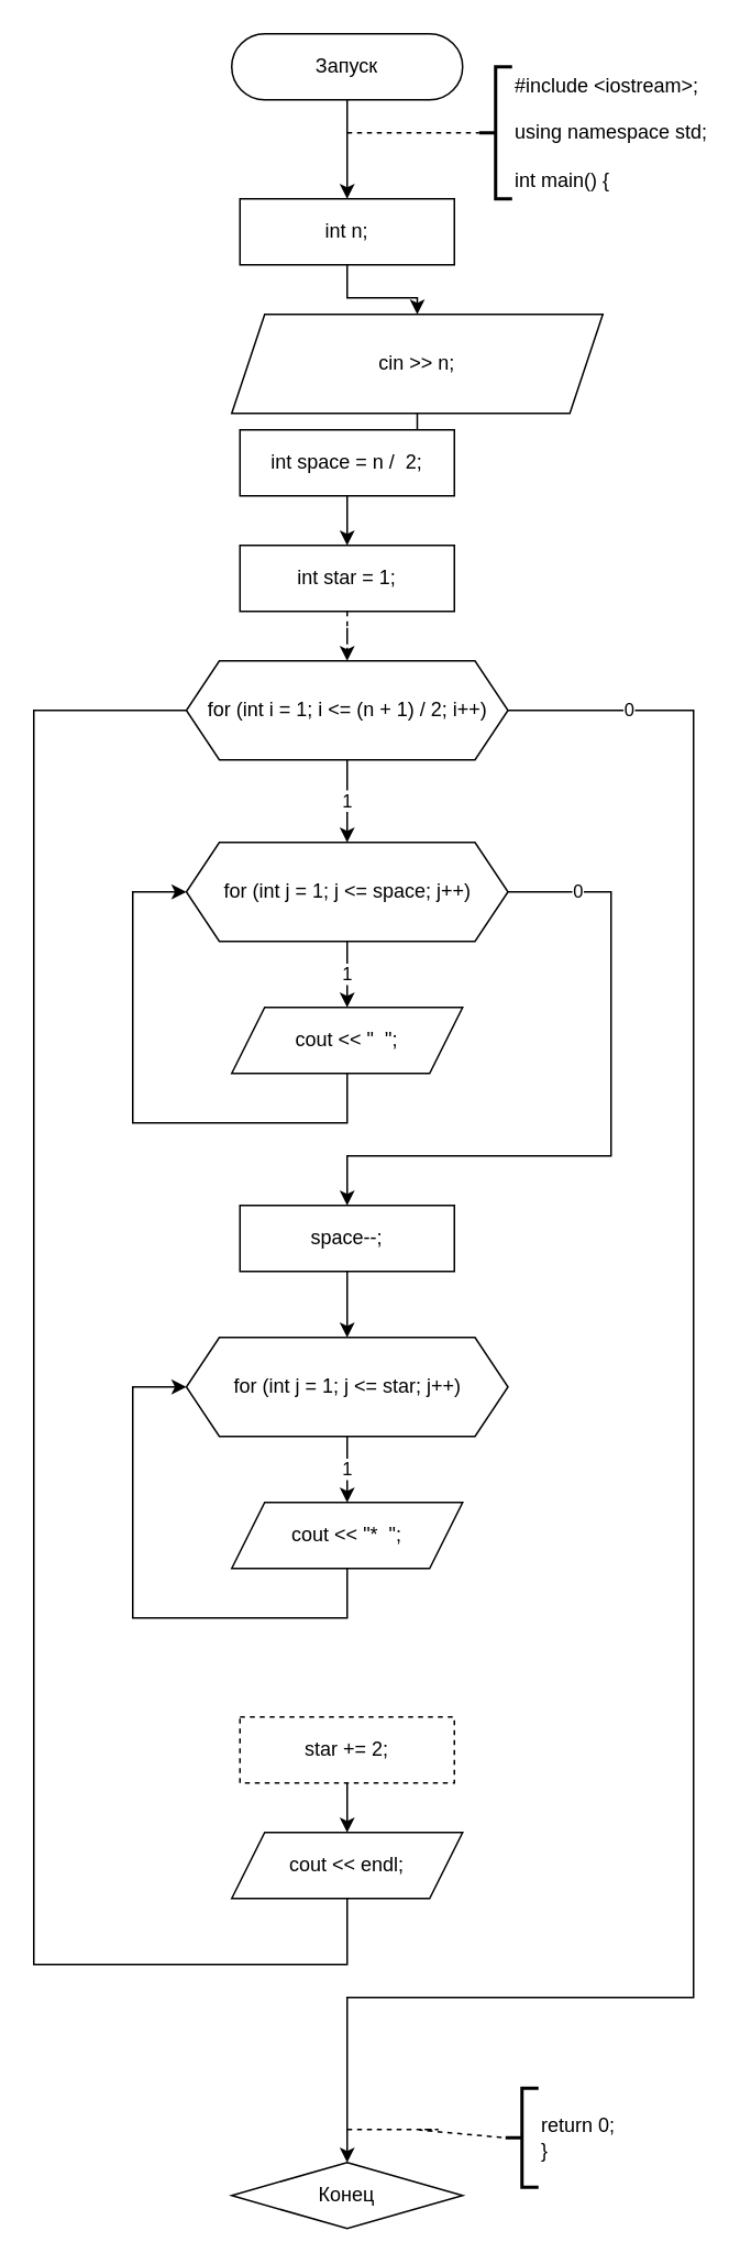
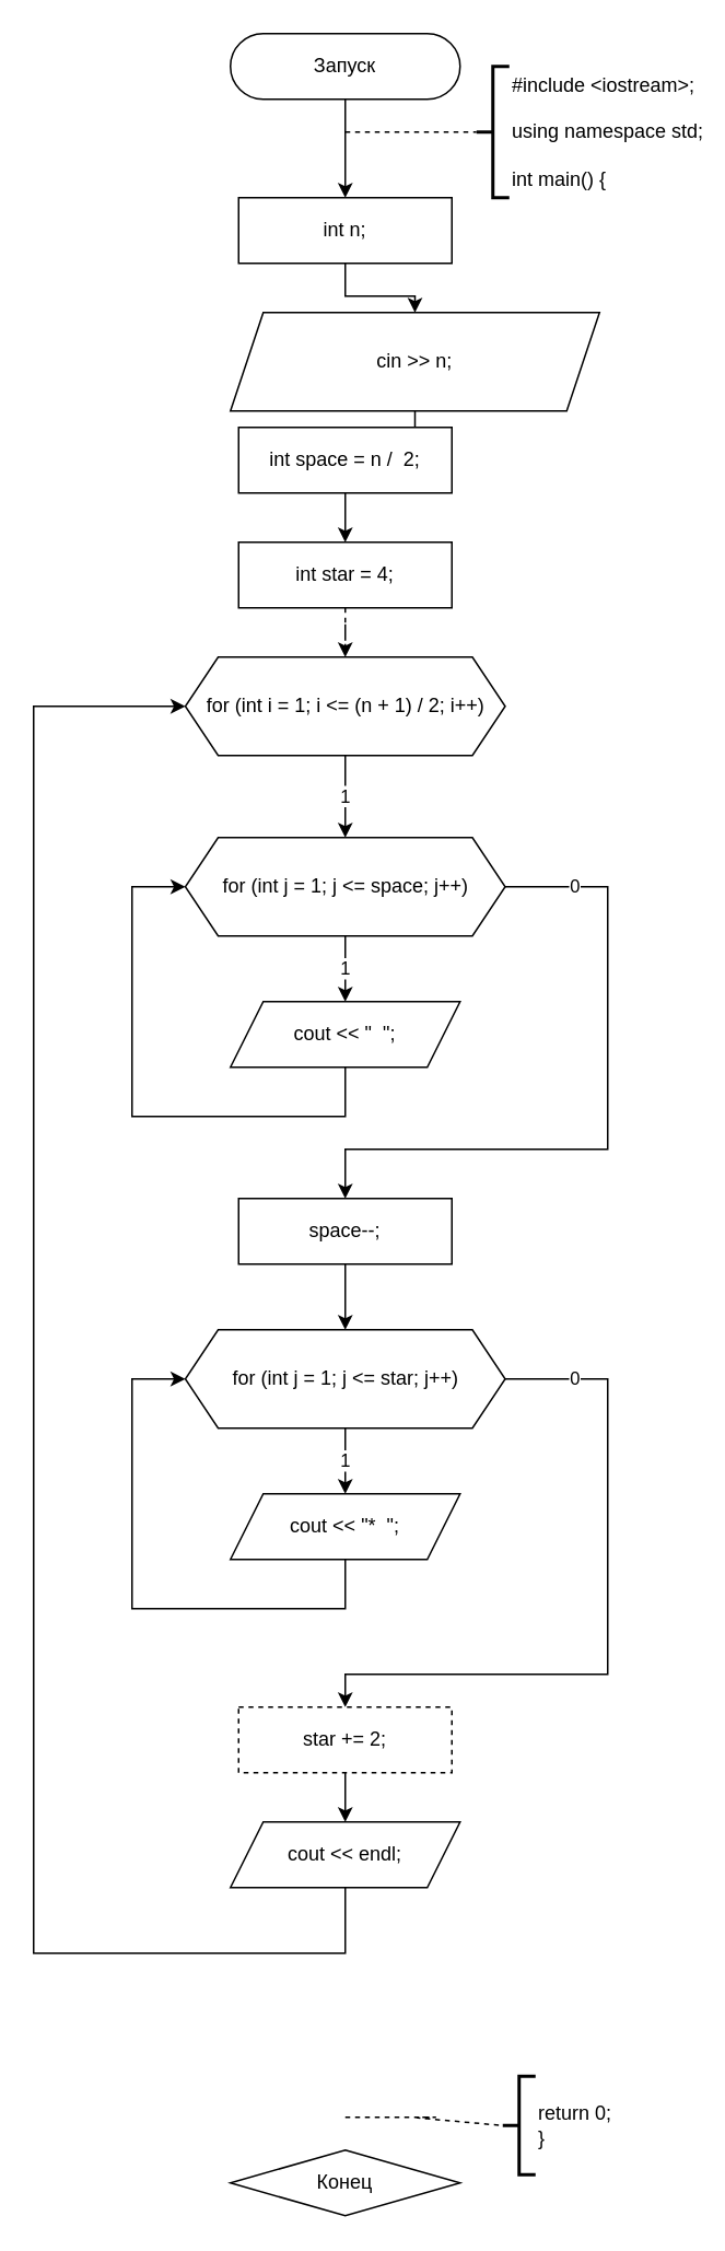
  <mxCell id="0" />
  <mxCell id="1" parent="0" />
  <mxCell id="2" style="edgeStyle=orthogonalEdgeStyle;rounded=0;orthogonalLoop=1;jettySize=auto;html=1;" edge="1" parent="1" source="3"><mxGeometry relative="1" as="geometry"><mxPoint x="210" y="120" as="targetPoint" /></mxGeometry></mxCell>
  <mxCell id="3" value="Запуск" style="rounded=1;whiteSpace=wrap;html=1;arcSize=50;" vertex="1" parent="1"><mxGeometry x="140" y="20" width="140" height="40" as="geometry" /></mxCell>
  <mxCell id="4" value="#include &amp;lt;iostream&amp;gt;;&lt;br&gt;&lt;br&gt;using namespace std;&lt;br&gt;&lt;br&gt;int main() {" style="strokeWidth=2;html=1;shape=mxgraph.flowchart.annotation_2;align=left;labelPosition=right;pointerEvents=1;" vertex="1" parent="1"><mxGeometry x="290" y="40" width="20" height="80" as="geometry" /></mxCell>
  <mxCell id="5" value="" style="endArrow=none;dashed=1;html=1;entryX=0;entryY=0.5;entryDx=0;entryDy=0;entryPerimeter=0;" edge="1" parent="1" target="4"><mxGeometry width="50" height="50" relative="1" as="geometry"><mxPoint x="210" y="80" as="sourcePoint" /><mxPoint x="300" y="70" as="targetPoint" /></mxGeometry></mxCell>
  <mxCell id="6" value="Конец" style="rhombus;whiteSpace=wrap;html=1;arcSize=50;" vertex="1" parent="1"><mxGeometry x="140" y="1310" width="140" height="40" as="geometry" /></mxCell>
  <mxCell id="7" value="return 0;&lt;br&gt;}" style="strokeWidth=2;html=1;shape=mxgraph.flowchart.annotation_2;align=left;labelPosition=right;pointerEvents=1;" vertex="1" parent="1"><mxGeometry x="306" y="1265" width="20" height="60" as="geometry" /></mxCell>
  <mxCell id="8" value="" style="endArrow=none;dashed=1;html=1;entryX=0;entryY=0.5;entryDx=0;entryDy=0;entryPerimeter=0;" edge="1" parent="1" target="7"><mxGeometry width="50" height="50" relative="1" as="geometry"><mxPoint x="210" y="1290" as="sourcePoint" /><mxPoint x="326" y="250" as="targetPoint" /><Array as="points"><mxPoint x="270" y="1290" /><mxPoint x="250" y="1290" /></Array></mxGeometry></mxCell>
  <mxCell id="9" style="edgeStyle=orthogonalEdgeStyle;rounded=0;orthogonalLoop=1;jettySize=auto;html=1;entryX=0.5;entryY=0;entryDx=0;entryDy=0;" edge="1" parent="1" source="10" target="15"><mxGeometry relative="1" as="geometry"><mxPoint x="210" y="190" as="targetPoint" /></mxGeometry></mxCell>
  <mxCell id="10" value="int n;" style="rounded=0;whiteSpace=wrap;html=1;" vertex="1" parent="1"><mxGeometry x="145" y="120" width="130" height="40" as="geometry" /></mxCell>
  <mxCell id="11" value="1" style="edgeStyle=orthogonalEdgeStyle;rounded=0;orthogonalLoop=1;jettySize=auto;html=1;entryX=0.5;entryY=0;entryDx=0;entryDy=0;" edge="1" parent="1" source="13" target="22"><mxGeometry relative="1" as="geometry" /></mxCell>
- <mxCell id="12" value="0" style="edgeStyle=orthogonalEdgeStyle;rounded=0;orthogonalLoop=1;jettySize=auto;html=1;entryX=0.5;entryY=0;entryDx=0;entryDy=0;" edge="1" parent="1" source="13" target="6"><mxGeometry x="-0.879" relative="1" as="geometry"><mxPoint x="420" y="1210" as="targetPoint" /><Array as="points"><mxPoint x="420" y="430" /><mxPoint x="420" y="1210" /><mxPoint x="210" y="1210" /></Array><mxPoint as="offset" /></mxGeometry></mxCell>
  <mxCell id="13" value="for (int i = 1; i &amp;lt;= (n + 1) / 2; i++)" style="shape=hexagon;perimeter=hexagonPerimeter2;whiteSpace=wrap;html=1;fixedSize=1;" vertex="1" parent="1"><mxGeometry x="112.5" y="400" width="195" height="60" as="geometry" /></mxCell>
  <mxCell id="14" style="edgeStyle=orthogonalEdgeStyle;rounded=0;orthogonalLoop=1;jettySize=auto;html=1;entryX=0.5;entryY=0;entryDx=0;entryDy=0;" edge="1" parent="1" source="15" target="17"><mxGeometry relative="1" as="geometry" /></mxCell>
  <mxCell id="15" value="cin &amp;gt;&amp;gt; n;" style="shape=parallelogram;perimeter=parallelogramPerimeter;whiteSpace=wrap;html=1;fixedSize=1;" vertex="1" parent="1"><mxGeometry x="140" y="190" width="225" height="60" as="geometry" /></mxCell>
  <mxCell id="16" style="edgeStyle=orthogonalEdgeStyle;rounded=0;orthogonalLoop=1;jettySize=auto;html=1;entryX=0.5;entryY=0;entryDx=0;entryDy=0;" edge="1" parent="1" source="17" target="19"><mxGeometry relative="1" as="geometry" /></mxCell>
  <mxCell id="17" value="int space = n /&amp;nbsp; 2;" style="rounded=0;whiteSpace=wrap;html=1;" vertex="1" parent="1"><mxGeometry x="145" y="260" width="130" height="40" as="geometry" /></mxCell>
  <mxCell id="18" style="edgeStyle=orthogonalEdgeStyle;rounded=0;orthogonalLoop=1;jettySize=auto;html=1;entryX=0.5;entryY=0;entryDx=0;entryDy=0;dashed=1;" edge="1" parent="1" source="19" target="13"><mxGeometry relative="1" as="geometry" /></mxCell>
- <mxCell id="19" value="int star = 1;" style="rounded=0;whiteSpace=wrap;html=1;" vertex="1" parent="1"><mxGeometry x="145" y="330" width="130" height="40" as="geometry" /></mxCell>
+ <mxCell id="19" value="int star = 4;" style="rounded=0;whiteSpace=wrap;html=1;" vertex="1" parent="1"><mxGeometry x="145" y="330" width="130" height="40" as="geometry" /></mxCell>
  <mxCell id="20" value="1" style="edgeStyle=orthogonalEdgeStyle;rounded=0;orthogonalLoop=1;jettySize=auto;html=1;entryX=0.5;entryY=0;entryDx=0;entryDy=0;" edge="1" parent="1" source="22" target="24"><mxGeometry relative="1" as="geometry" /></mxCell>
  <mxCell id="21" value="0" style="edgeStyle=orthogonalEdgeStyle;rounded=0;orthogonalLoop=1;jettySize=auto;html=1;entryX=0.5;entryY=0;entryDx=0;entryDy=0;" edge="1" parent="1" source="22" target="26"><mxGeometry x="-0.794" relative="1" as="geometry"><mxPoint x="200" y="720" as="targetPoint" /><Array as="points"><mxPoint x="370" y="540" /><mxPoint x="370" y="700" /><mxPoint x="210" y="700" /></Array><mxPoint as="offset" /></mxGeometry></mxCell>
  <mxCell id="22" value="for (int j = 1; j &amp;lt;= space; j++)" style="shape=hexagon;perimeter=hexagonPerimeter2;whiteSpace=wrap;html=1;fixedSize=1;" vertex="1" parent="1"><mxGeometry x="112.5" y="510" width="195" height="60" as="geometry" /></mxCell>
  <mxCell id="23" style="edgeStyle=orthogonalEdgeStyle;rounded=0;orthogonalLoop=1;jettySize=auto;html=1;entryX=0;entryY=0.5;entryDx=0;entryDy=0;" edge="1" parent="1" source="24" target="22"><mxGeometry relative="1" as="geometry"><mxPoint x="80" y="680" as="targetPoint" /><Array as="points"><mxPoint x="210" y="680" /><mxPoint x="80" y="680" /><mxPoint x="80" y="540" /></Array></mxGeometry></mxCell>
  <mxCell id="24" value="cout &amp;lt;&amp;lt; &quot;&amp;nbsp; &quot;;" style="shape=parallelogram;perimeter=parallelogramPerimeter;whiteSpace=wrap;html=1;fixedSize=1;" vertex="1" parent="1"><mxGeometry x="140" y="610" width="140" height="40" as="geometry" /></mxCell>
  <mxCell id="25" style="edgeStyle=orthogonalEdgeStyle;rounded=0;orthogonalLoop=1;jettySize=auto;html=1;entryX=0.5;entryY=0;entryDx=0;entryDy=0;" edge="1" parent="1" source="26" target="29"><mxGeometry relative="1" as="geometry" /></mxCell>
  <mxCell id="26" value="space--;" style="rounded=0;whiteSpace=wrap;html=1;" vertex="1" parent="1"><mxGeometry x="145" y="730" width="130" height="40" as="geometry" /></mxCell>
  <mxCell id="27" value="1" style="edgeStyle=orthogonalEdgeStyle;rounded=0;orthogonalLoop=1;jettySize=auto;html=1;entryX=0.5;entryY=0;entryDx=0;entryDy=0;" edge="1" parent="1" source="29" target="31"><mxGeometry relative="1" as="geometry" /></mxCell>
+ <mxCell id="28" value="0" style="edgeStyle=orthogonalEdgeStyle;rounded=0;orthogonalLoop=1;jettySize=auto;html=1;entryX=0.5;entryY=0;entryDx=0;entryDy=0;" edge="1" parent="1" source="29" target="33"><mxGeometry x="-0.799" relative="1" as="geometry"><mxPoint x="370" y="1010" as="targetPoint" /><Array as="points"><mxPoint x="370" y="840" /><mxPoint x="370" y="1020" /></Array><mxPoint as="offset" /></mxGeometry></mxCell>
  <mxCell id="29" value="for (int j = 1; j &amp;lt;= star; j++)" style="shape=hexagon;perimeter=hexagonPerimeter2;whiteSpace=wrap;html=1;fixedSize=1;" vertex="1" parent="1"><mxGeometry x="112.5" y="810" width="195" height="60" as="geometry" /></mxCell>
  <mxCell id="30" style="edgeStyle=orthogonalEdgeStyle;rounded=0;orthogonalLoop=1;jettySize=auto;html=1;entryX=0;entryY=0.5;entryDx=0;entryDy=0;" edge="1" parent="1" source="31" target="29"><mxGeometry relative="1" as="geometry"><mxPoint x="80" y="980" as="targetPoint" /><Array as="points"><mxPoint x="210" y="980" /><mxPoint x="80" y="980" /><mxPoint x="80" y="840" /></Array></mxGeometry></mxCell>
  <mxCell id="31" value="cout &amp;lt;&amp;lt; &quot;*&amp;nbsp; &quot;;" style="shape=parallelogram;perimeter=parallelogramPerimeter;whiteSpace=wrap;html=1;fixedSize=1;" vertex="1" parent="1"><mxGeometry x="140" y="910" width="140" height="40" as="geometry" /></mxCell>
  <mxCell id="32" style="edgeStyle=orthogonalEdgeStyle;rounded=0;orthogonalLoop=1;jettySize=auto;html=1;entryX=0.5;entryY=0;entryDx=0;entryDy=0;" edge="1" parent="1" source="33" target="35"><mxGeometry relative="1" as="geometry" /></mxCell>
  <mxCell id="33" value="star += 2;" style="rounded=0;whiteSpace=wrap;html=1;dashed=1;" vertex="1" parent="1"><mxGeometry x="145" y="1040" width="130" height="40" as="geometry" /></mxCell>
- <mxCell id="34" style="edgeStyle=orthogonalEdgeStyle;rounded=0;orthogonalLoop=1;jettySize=auto;html=1;entryX=0;entryY=0.5;entryDx=0;entryDy=0;endArrow=none;" edge="1" parent="1" source="35" target="13"><mxGeometry relative="1" as="geometry"><Array as="points"><mxPoint x="210" y="1190" /><mxPoint x="20" y="1190" /><mxPoint x="20" y="430" /></Array></mxGeometry></mxCell>
+ <mxCell id="34" style="edgeStyle=orthogonalEdgeStyle;rounded=0;orthogonalLoop=1;jettySize=auto;html=1;entryX=0;entryY=0.5;entryDx=0;entryDy=0;" edge="1" parent="1" source="35" target="13"><mxGeometry relative="1" as="geometry"><Array as="points"><mxPoint x="210" y="1190" /><mxPoint x="20" y="1190" /><mxPoint x="20" y="430" /></Array></mxGeometry></mxCell>
  <mxCell id="35" value="cout &amp;lt;&amp;lt; endl;" style="shape=parallelogram;perimeter=parallelogramPerimeter;whiteSpace=wrap;html=1;fixedSize=1;" vertex="1" parent="1"><mxGeometry x="140" y="1110" width="140" height="40" as="geometry" /></mxCell>
